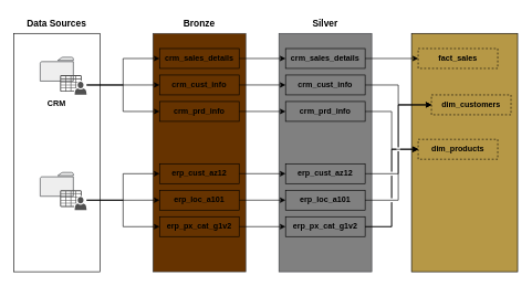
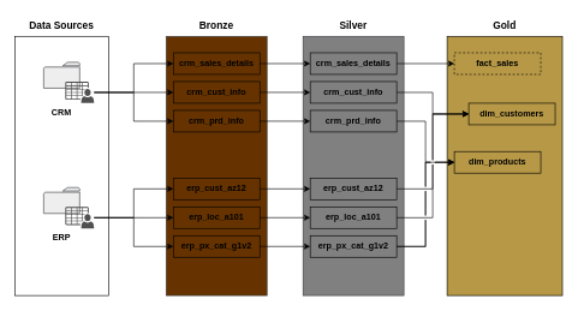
  <mxCell id="0" />
  <mxCell id="1" parent="0" />
  <mxCell id="2" value="&lt;b&gt;&lt;font style=&quot;font-size: 14px;&quot;&gt;Data Sources&lt;/font&gt;&lt;/b&gt;" style="text;html=1;align=center;verticalAlign=middle;whiteSpace=wrap;rounded=0;" vertex="1" parent="1"><mxGeometry x="30" y="20" width="110" height="30" as="geometry" /></mxCell>
  <mxCell id="3" value="" style="group" vertex="1" connectable="0" parent="1"><mxGeometry x="20" y="50" width="130" height="360" as="geometry" /></mxCell>
  <mxCell id="4" value="" style="rounded=0;whiteSpace=wrap;html=1;" vertex="1" parent="3"><mxGeometry width="130" height="360" as="geometry" /></mxCell>
  <mxCell id="5" value="" style="sketch=0;pointerEvents=1;shadow=0;dashed=0;html=1;strokeColor=#36393d;fillColor=#eeeeee;labelPosition=center;verticalLabelPosition=bottom;verticalAlign=top;outlineConnect=0;align=center;shape=mxgraph.office.concepts.folder;" vertex="1" parent="3"><mxGeometry x="40" y="36" width="50" height="36" as="geometry" /></mxCell>
  <mxCell id="6" value="" style="sketch=0;pointerEvents=1;shadow=0;dashed=0;html=1;strokeColor=none;fillColor=#505050;labelPosition=center;verticalLabelPosition=bottom;verticalAlign=top;outlineConnect=0;align=center;shape=mxgraph.office.users.csv_file;" vertex="1" parent="3"><mxGeometry x="70" y="63" width="40" height="29.7" as="geometry" /></mxCell>
  <mxCell id="7" value="" style="sketch=0;pointerEvents=1;shadow=0;dashed=0;html=1;strokeColor=#36393d;fillColor=#eeeeee;labelPosition=center;verticalLabelPosition=bottom;verticalAlign=top;outlineConnect=0;align=center;shape=mxgraph.office.concepts.folder;" vertex="1" parent="3"><mxGeometry x="40" y="210" width="50" height="36" as="geometry" /></mxCell>
  <mxCell id="8" value="" style="sketch=0;pointerEvents=1;shadow=0;dashed=0;html=1;strokeColor=none;fillColor=#505050;labelPosition=center;verticalLabelPosition=bottom;verticalAlign=top;outlineConnect=0;align=center;shape=mxgraph.office.users.csv_file;" vertex="1" parent="3"><mxGeometry x="70" y="237" width="40" height="29.7" as="geometry" /></mxCell>
  <mxCell id="9" value="&lt;b&gt;CRM&lt;/b&gt;" style="text;html=1;align=center;verticalAlign=middle;whiteSpace=wrap;rounded=0;" vertex="1" parent="3"><mxGeometry x="35" y="92.7" width="60" height="27" as="geometry" /></mxCell>
+ <mxCell id="10" value="&lt;b&gt;ERP&lt;/b&gt;" style="text;html=1;align=center;verticalAlign=middle;whiteSpace=wrap;rounded=0;" vertex="1" parent="3"><mxGeometry x="35" y="266.7" width="60" height="27" as="geometry" /></mxCell>
  <mxCell id="11" value="" style="rounded=0;whiteSpace=wrap;html=1;fillColor=#663300;strokeColor=#36393d;" vertex="1" parent="1"><mxGeometry x="230" y="50" width="140" height="360" as="geometry" /></mxCell>
  <mxCell id="12" value="" style="rounded=0;whiteSpace=wrap;html=1;fillColor=#808080;strokeColor=#36393d;" vertex="1" parent="1"><mxGeometry x="420" y="50" width="140" height="360" as="geometry" /></mxCell>
  <mxCell id="13" value="" style="rounded=0;whiteSpace=wrap;html=1;fillColor=#B69846;" vertex="1" parent="1"><mxGeometry x="620" y="50" width="160" height="360" as="geometry" /></mxCell>
  <mxCell id="14" style="edgeStyle=orthogonalEdgeStyle;rounded=0;orthogonalLoop=1;jettySize=auto;html=1;entryX=0;entryY=0.5;entryDx=0;entryDy=0;" edge="1" parent="1" source="15" target="27"><mxGeometry relative="1" as="geometry" /></mxCell>
  <mxCell id="15" value="&lt;b&gt;crm_sales_details&lt;/b&gt;" style="rounded=0;whiteSpace=wrap;html=1;fillColor=none;" vertex="1" parent="1"><mxGeometry x="240" y="72.85" width="120" height="30" as="geometry" /></mxCell>
  <mxCell id="16" style="edgeStyle=orthogonalEdgeStyle;rounded=0;orthogonalLoop=1;jettySize=auto;html=1;entryX=0;entryY=0.5;entryDx=0;entryDy=0;" edge="1" parent="1" source="17" target="29"><mxGeometry relative="1" as="geometry" /></mxCell>
  <mxCell id="17" value="&lt;b&gt;crm_cust_info&lt;/b&gt;" style="rounded=0;whiteSpace=wrap;html=1;fillColor=none;" vertex="1" parent="1"><mxGeometry x="240" y="112.85" width="120" height="30" as="geometry" /></mxCell>
  <mxCell id="18" style="edgeStyle=orthogonalEdgeStyle;rounded=0;orthogonalLoop=1;jettySize=auto;html=1;entryX=0;entryY=0.5;entryDx=0;entryDy=0;" edge="1" parent="1" source="19" target="31"><mxGeometry relative="1" as="geometry" /></mxCell>
  <mxCell id="19" value="&lt;b&gt;crm_prd_info&lt;/b&gt;" style="rounded=0;whiteSpace=wrap;html=1;fillColor=none;" vertex="1" parent="1"><mxGeometry x="240" y="152.85" width="120" height="30" as="geometry" /></mxCell>
  <mxCell id="20" style="edgeStyle=orthogonalEdgeStyle;rounded=0;orthogonalLoop=1;jettySize=auto;html=1;" edge="1" parent="1" source="21" target="33"><mxGeometry relative="1" as="geometry" /></mxCell>
  <mxCell id="21" value="&lt;b&gt;erp_cust_az12&lt;/b&gt;" style="rounded=0;whiteSpace=wrap;html=1;fillColor=none;" vertex="1" parent="1"><mxGeometry x="240" y="246.85" width="120" height="30" as="geometry" /></mxCell>
  <mxCell id="22" style="edgeStyle=orthogonalEdgeStyle;rounded=0;orthogonalLoop=1;jettySize=auto;html=1;entryX=0;entryY=0.5;entryDx=0;entryDy=0;" edge="1" parent="1" source="23" target="35"><mxGeometry relative="1" as="geometry" /></mxCell>
  <mxCell id="23" value="&lt;b&gt;erp_loc_a101&lt;/b&gt;" style="rounded=0;whiteSpace=wrap;html=1;fillColor=none;" vertex="1" parent="1"><mxGeometry x="240" y="286.85" width="120" height="30" as="geometry" /></mxCell>
  <mxCell id="24" style="edgeStyle=orthogonalEdgeStyle;rounded=0;orthogonalLoop=1;jettySize=auto;html=1;entryX=0;entryY=0.5;entryDx=0;entryDy=0;" edge="1" parent="1" source="25" target="38"><mxGeometry relative="1" as="geometry" /></mxCell>
  <mxCell id="25" value="&lt;b&gt;erp_px_cat_g1v2&lt;/b&gt;" style="rounded=0;whiteSpace=wrap;html=1;fillColor=none;" vertex="1" parent="1"><mxGeometry x="240" y="326.85" width="120" height="30" as="geometry" /></mxCell>
  <mxCell id="26" style="edgeStyle=orthogonalEdgeStyle;rounded=0;orthogonalLoop=1;jettySize=auto;html=1;entryX=0;entryY=0.5;entryDx=0;entryDy=0;jumpStyle=gap;" edge="1" parent="1" source="27" target="41"><mxGeometry relative="1" as="geometry" /></mxCell>
  <mxCell id="27" value="&lt;b&gt;crm_sales_details&lt;/b&gt;" style="rounded=0;whiteSpace=wrap;html=1;fillColor=none;" vertex="1" parent="1"><mxGeometry x="430" y="72.85" width="120" height="30" as="geometry" /></mxCell>
  <mxCell id="28" style="edgeStyle=orthogonalEdgeStyle;rounded=0;orthogonalLoop=1;jettySize=auto;html=1;entryX=0;entryY=0.5;entryDx=0;entryDy=0;jumpStyle=gap;" edge="1" parent="1" source="29" target="39"><mxGeometry relative="1" as="geometry" /></mxCell>
  <mxCell id="29" value="&lt;b&gt;crm_cust_info&lt;/b&gt;" style="rounded=0;whiteSpace=wrap;html=1;fillColor=none;" vertex="1" parent="1"><mxGeometry x="430" y="112.85" width="120" height="30" as="geometry" /></mxCell>
  <mxCell id="30" style="edgeStyle=orthogonalEdgeStyle;rounded=0;orthogonalLoop=1;jettySize=auto;html=1;entryX=0;entryY=0.5;entryDx=0;entryDy=0;jumpStyle=gap;" edge="1" parent="1" source="31" target="40"><mxGeometry relative="1" as="geometry" /></mxCell>
  <mxCell id="31" value="&lt;b&gt;crm_prd_info&lt;/b&gt;" style="rounded=0;whiteSpace=wrap;html=1;fillColor=none;" vertex="1" parent="1"><mxGeometry x="430" y="152.85" width="120" height="30" as="geometry" /></mxCell>
  <mxCell id="32" style="edgeStyle=orthogonalEdgeStyle;rounded=0;orthogonalLoop=1;jettySize=auto;html=1;entryX=0;entryY=0.5;entryDx=0;entryDy=0;jumpStyle=gap;" edge="1" parent="1" source="33" target="39"><mxGeometry relative="1" as="geometry" /></mxCell>
  <mxCell id="33" value="&lt;b&gt;erp_cust_az12&lt;/b&gt;" style="rounded=0;whiteSpace=wrap;html=1;fillColor=none;" vertex="1" parent="1"><mxGeometry x="430" y="246.85" width="120" height="30" as="geometry" /></mxCell>
  <mxCell id="34" style="edgeStyle=orthogonalEdgeStyle;rounded=0;orthogonalLoop=1;jettySize=auto;html=1;entryX=0;entryY=0.5;entryDx=0;entryDy=0;jumpStyle=gap;" edge="1" parent="1" source="35" target="39"><mxGeometry relative="1" as="geometry" /></mxCell>
  <mxCell id="35" value="&lt;b&gt;erp_loc_a101&lt;/b&gt;" style="rounded=0;whiteSpace=wrap;html=1;fillColor=none;" vertex="1" parent="1"><mxGeometry x="430" y="286.85" width="120" height="30" as="geometry" /></mxCell>
  <mxCell id="36" style="edgeStyle=orthogonalEdgeStyle;rounded=0;orthogonalLoop=1;jettySize=auto;html=1;entryX=0;entryY=0.5;entryDx=0;entryDy=0;jumpStyle=gap;" edge="1" parent="1" source="38" target="40"><mxGeometry relative="1" as="geometry" /></mxCell>
  <mxCell id="37" style="edgeStyle=orthogonalEdgeStyle;rounded=0;orthogonalLoop=1;jettySize=auto;html=1;entryX=0;entryY=0.5;entryDx=0;entryDy=0;jumpStyle=gap;" edge="1" parent="1" source="38" target="40"><mxGeometry relative="1" as="geometry" /></mxCell>
  <mxCell id="38" value="&lt;b&gt;erp_px_cat_g1v2&lt;/b&gt;" style="rounded=0;whiteSpace=wrap;html=1;fillColor=none;" vertex="1" parent="1"><mxGeometry x="430" y="326.85" width="120" height="30" as="geometry" /></mxCell>
- <mxCell id="39" value="&lt;b&gt;dim_customers&lt;/b&gt;" style="rounded=0;whiteSpace=wrap;html=1;fillColor=none;dashed=1;" vertex="1" parent="1"><mxGeometry x="650" y="142.85" width="120" height="30" as="geometry" /></mxCell>
- <mxCell id="40" value="&lt;b&gt;dim_products&lt;/b&gt;" style="rounded=0;whiteSpace=wrap;html=1;fillColor=none;dashed=1;" vertex="1" parent="1"><mxGeometry x="630" y="210" width="120" height="30" as="geometry" /></mxCell>
+ <mxCell id="39" value="&lt;b&gt;dim_customers&lt;/b&gt;" style="rounded=0;whiteSpace=wrap;html=1;fillColor=none;" vertex="1" parent="1"><mxGeometry x="650" y="142.85" width="120" height="30" as="geometry" /></mxCell>
+ <mxCell id="40" value="&lt;b&gt;dim_products&lt;/b&gt;" style="rounded=0;whiteSpace=wrap;html=1;fillColor=none;" vertex="1" parent="1"><mxGeometry x="630" y="210" width="120" height="30" as="geometry" /></mxCell>
  <mxCell id="41" value="&lt;b&gt;fact_sales&lt;/b&gt;" style="rounded=0;whiteSpace=wrap;html=1;fillColor=none;dashed=1;" vertex="1" parent="1"><mxGeometry x="630" y="72.85" width="120" height="30" as="geometry" /></mxCell>
  <mxCell id="42" style="edgeStyle=orthogonalEdgeStyle;rounded=0;orthogonalLoop=1;jettySize=auto;html=1;entryX=0;entryY=0.5;entryDx=0;entryDy=0;" edge="1" parent="1" source="6" target="15"><mxGeometry relative="1" as="geometry" /></mxCell>
  <mxCell id="43" style="edgeStyle=orthogonalEdgeStyle;rounded=0;orthogonalLoop=1;jettySize=auto;html=1;entryX=0;entryY=0.5;entryDx=0;entryDy=0;" edge="1" parent="1" source="6" target="17"><mxGeometry relative="1" as="geometry" /></mxCell>
  <mxCell id="44" style="edgeStyle=orthogonalEdgeStyle;rounded=0;orthogonalLoop=1;jettySize=auto;html=1;entryX=0;entryY=0.5;entryDx=0;entryDy=0;" edge="1" parent="1" source="6" target="19"><mxGeometry relative="1" as="geometry" /></mxCell>
  <mxCell id="45" style="edgeStyle=orthogonalEdgeStyle;rounded=0;orthogonalLoop=1;jettySize=auto;html=1;entryX=0;entryY=0.5;entryDx=0;entryDy=0;" edge="1" parent="1" source="8" target="21"><mxGeometry relative="1" as="geometry" /></mxCell>
  <mxCell id="46" style="edgeStyle=orthogonalEdgeStyle;rounded=0;orthogonalLoop=1;jettySize=auto;html=1;entryX=0;entryY=0.5;entryDx=0;entryDy=0;" edge="1" parent="1" source="8" target="23"><mxGeometry relative="1" as="geometry" /></mxCell>
  <mxCell id="47" style="edgeStyle=orthogonalEdgeStyle;rounded=0;orthogonalLoop=1;jettySize=auto;html=1;entryX=0;entryY=0.5;entryDx=0;entryDy=0;" edge="1" parent="1" source="8" target="25"><mxGeometry relative="1" as="geometry" /></mxCell>
  <mxCell id="48" style="edgeStyle=orthogonalEdgeStyle;rounded=0;orthogonalLoop=1;jettySize=auto;html=1;exitX=0.5;exitY=1;exitDx=0;exitDy=0;" edge="1" parent="1" source="41" target="41"><mxGeometry relative="1" as="geometry" /></mxCell>
  <mxCell id="49" value="&lt;b&gt;&lt;font style=&quot;font-size: 14px;&quot;&gt;Bronze&lt;/font&gt;&lt;/b&gt;" style="text;html=1;align=center;verticalAlign=middle;whiteSpace=wrap;rounded=0;" vertex="1" parent="1"><mxGeometry x="245" y="20" width="110" height="30" as="geometry" /></mxCell>
  <mxCell id="50" value="&lt;b&gt;&lt;font style=&quot;font-size: 14px;&quot;&gt;Silver&lt;/font&gt;&lt;/b&gt;" style="text;html=1;align=center;verticalAlign=middle;whiteSpace=wrap;rounded=0;" vertex="1" parent="1"><mxGeometry x="435" y="20" width="110" height="30" as="geometry" /></mxCell>
+ <mxCell id="51" value="&lt;b&gt;&lt;font style=&quot;font-size: 14px;&quot;&gt;Gold&lt;/font&gt;&lt;/b&gt;" style="text;html=1;align=center;verticalAlign=middle;whiteSpace=wrap;rounded=0;" vertex="1" parent="1"><mxGeometry x="645" y="20" width="110" height="30" as="geometry" /></mxCell>
